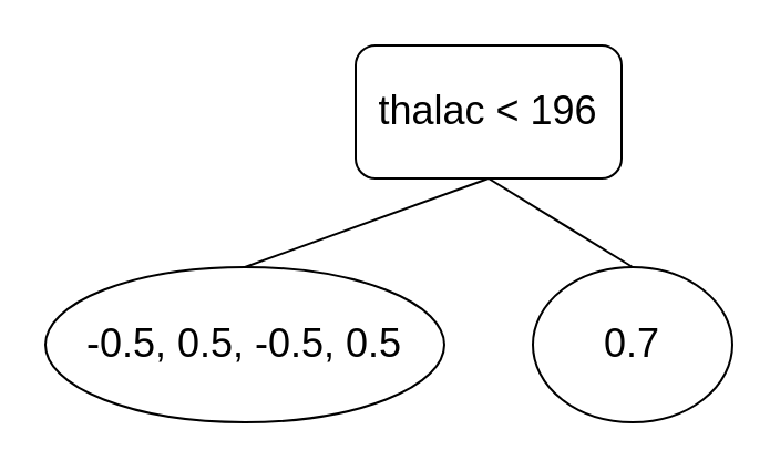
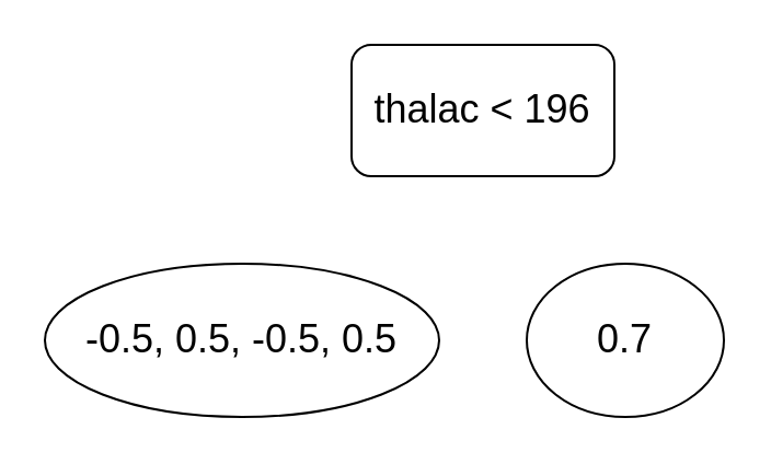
  <mxCell id="0" />
  <mxCell id="1" parent="0" />
  <mxCell id="2" value="&lt;font style=&quot;font-size: 18px&quot;&gt;thalac &amp;lt; 196&lt;/font&gt;" style="rounded=1;whiteSpace=wrap;html=1;" vertex="1" parent="1"><mxGeometry x="160" y="20" width="120" height="60" as="geometry" /></mxCell>
  <mxCell id="3" value="&lt;font style=&quot;font-size: 18px&quot;&gt;-0.5, 0.5, -0.5, 0.5&lt;/font&gt;" style="ellipse;whiteSpace=wrap;html=1;" vertex="1" parent="1"><mxGeometry x="20" y="120" width="180" height="70" as="geometry" /></mxCell>
  <mxCell id="4" value="&lt;font style=&quot;font-size: 18px&quot;&gt;0.7&lt;/font&gt;" style="ellipse;whiteSpace=wrap;html=1;" vertex="1" parent="1"><mxGeometry x="240" y="120" width="90" height="70" as="geometry" /></mxCell>
- <mxCell id="5" value="" style="endArrow=none;html=1;exitX=0.5;exitY=1;exitDx=0;exitDy=0;entryX=0.5;entryY=0;entryDx=0;entryDy=0;" edge="1" parent="1" source="2" target="3"><mxGeometry width="50" height="50" relative="1" as="geometry"><mxPoint x="240" y="320" as="sourcePoint" /><mxPoint x="290" y="270" as="targetPoint" /></mxGeometry></mxCell>
- <mxCell id="6" value="" style="endArrow=none;html=1;exitX=0.5;exitY=1;exitDx=0;exitDy=0;entryX=0.5;entryY=0;entryDx=0;entryDy=0;" edge="1" parent="1" source="2" target="4"><mxGeometry width="50" height="50" relative="1" as="geometry"><mxPoint x="230" y="280" as="sourcePoint" /><mxPoint x="280" y="230" as="targetPoint" /></mxGeometry></mxCell>
